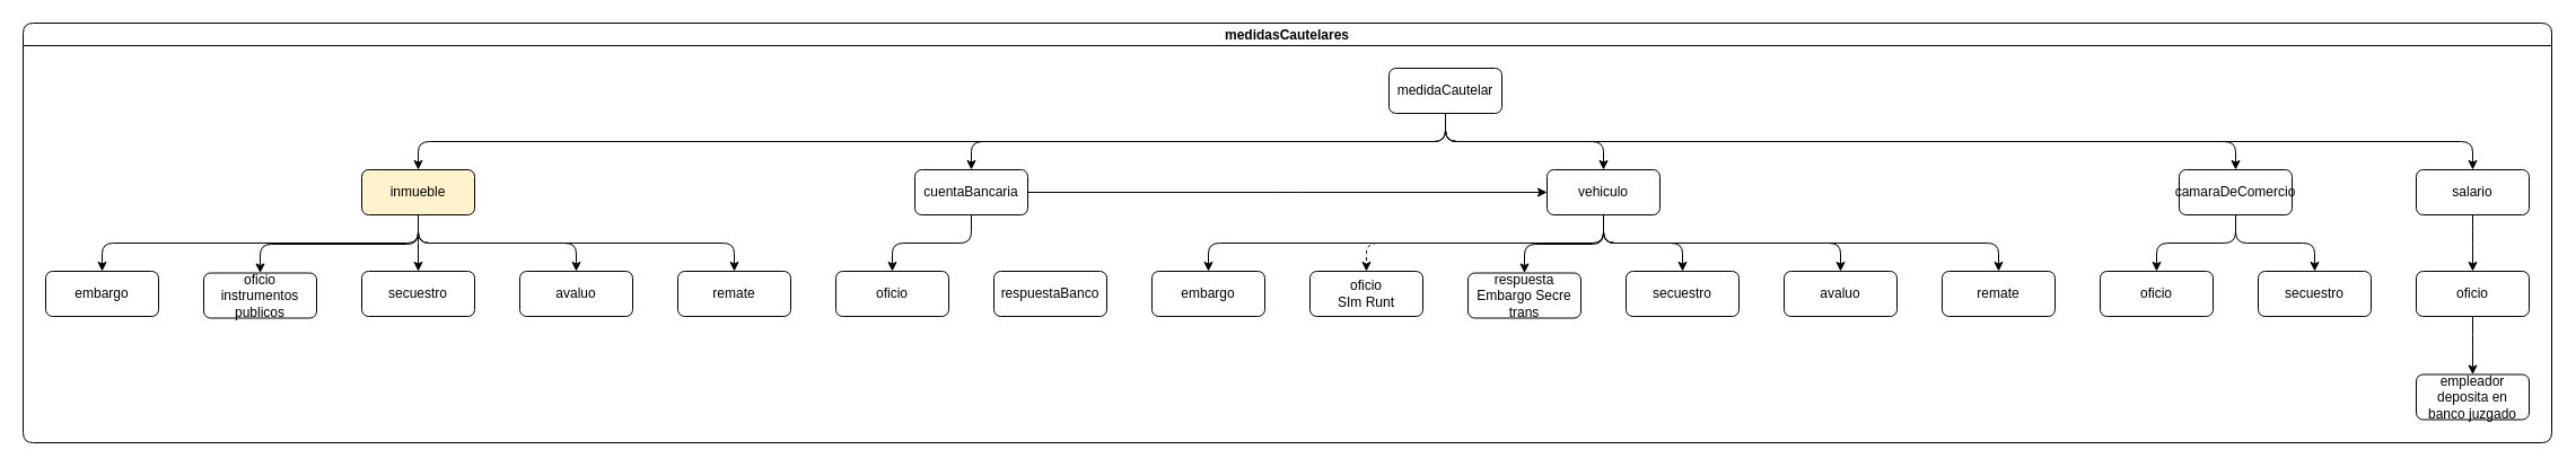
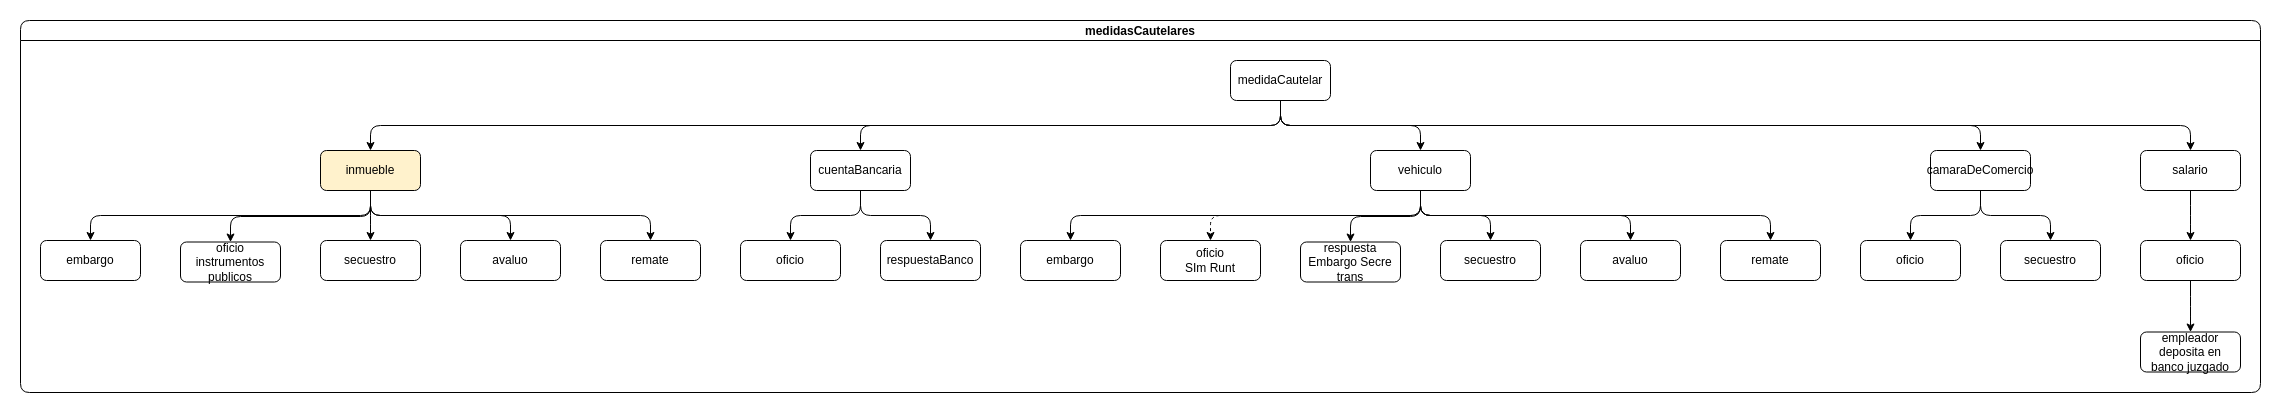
  <mxCell id="0" />
  <mxCell id="1" parent="0" />
  <mxCell id="2" value="medidasCautelares" style="swimlane;startSize=20;horizontal=1;childLayout=treeLayout;horizontalTree=0;resizable=0;containerType=tree;fontSize=12;gradientColor=none;rounded=1;" parent="1" vertex="1"><mxGeometry width="2240" height="372" as="geometry" x="20" y="20" /></mxCell>
  <mxCell id="3" value="medidaCautelar" style="whiteSpace=wrap;html=1;rounded=1;" parent="2" vertex="1"><mxGeometry x="1210" y="40" width="100" height="40" as="geometry" /></mxCell>
  <mxCell id="4" value="inmueble" style="whiteSpace=wrap;html=1;rounded=1;fillColor=#fff2cc;" parent="2" vertex="1"><mxGeometry x="300" y="130" width="100" height="40" as="geometry" /></mxCell>
  <mxCell id="5" value="" style="edgeStyle=elbowEdgeStyle;elbow=vertical;html=1;rounded=1;curved=0;sourcePerimeterSpacing=0;targetPerimeterSpacing=0;startSize=6;endSize=6;" parent="2" source="3" target="4" edge="1"><mxGeometry relative="1" as="geometry" /></mxCell>
  <mxCell id="6" value="" style="edgeStyle=elbowEdgeStyle;elbow=vertical;html=1;rounded=1;curved=0;sourcePerimeterSpacing=0;targetPerimeterSpacing=0;startSize=6;endSize=6;" parent="2" source="4" target="7" edge="1"><mxGeometry relative="1" as="geometry"><mxPoint x="-11155.95" y="90" as="sourcePoint" /></mxGeometry></mxCell>
  <mxCell id="7" value="embargo" style="whiteSpace=wrap;html=1;rounded=1;" parent="2" vertex="1"><mxGeometry x="20" y="220" width="100" height="40" as="geometry" /></mxCell>
  <mxCell id="8" value="" style="edgeStyle=elbowEdgeStyle;elbow=vertical;html=1;rounded=1;curved=0;sourcePerimeterSpacing=0;targetPerimeterSpacing=0;startSize=6;endSize=6;" parent="2" source="3" target="9" edge="1"><mxGeometry relative="1" as="geometry"><mxPoint x="-11155.95" y="90" as="sourcePoint" /></mxGeometry></mxCell>
  <mxCell id="9" value="cuentaBancaria" style="whiteSpace=wrap;html=1;rounded=1;" parent="2" vertex="1"><mxGeometry x="790" y="130" width="100" height="40" as="geometry" /></mxCell>
  <mxCell id="10" value="" style="edgeStyle=elbowEdgeStyle;elbow=vertical;html=1;rounded=1;curved=0;sourcePerimeterSpacing=0;targetPerimeterSpacing=0;startSize=6;endSize=6;" parent="2" source="4" target="11" edge="1"><mxGeometry relative="1" as="geometry"><mxPoint x="-11155.95" y="180" as="sourcePoint" /></mxGeometry></mxCell>
  <mxCell id="11" value="oficio&lt;br&gt;instrumentos&lt;br&gt;publicos" style="whiteSpace=wrap;html=1;rounded=1;" parent="2" vertex="1"><mxGeometry x="160" y="221.5" width="100" height="40" as="geometry" /></mxCell>
  <mxCell id="12" value="" style="edgeStyle=elbowEdgeStyle;elbow=vertical;html=1;rounded=1;curved=0;sourcePerimeterSpacing=0;targetPerimeterSpacing=0;startSize=6;endSize=6;" parent="2" source="4" target="13" edge="1"><mxGeometry relative="1" as="geometry"><mxPoint x="-10875.95" y="180" as="sourcePoint" /></mxGeometry></mxCell>
  <mxCell id="13" value="secuestro" style="whiteSpace=wrap;html=1;rounded=1;" parent="2" vertex="1"><mxGeometry x="300" y="220" width="100" height="40" as="geometry" /></mxCell>
  <mxCell id="14" value="" style="edgeStyle=elbowEdgeStyle;elbow=vertical;html=1;rounded=1;curved=0;sourcePerimeterSpacing=0;targetPerimeterSpacing=0;startSize=6;endSize=6;" parent="2" source="4" target="15" edge="1"><mxGeometry relative="1" as="geometry"><mxPoint x="-10061.85" y="180" as="sourcePoint" /></mxGeometry></mxCell>
  <mxCell id="15" value="avaluo" style="whiteSpace=wrap;html=1;rounded=1;" parent="2" vertex="1"><mxGeometry x="440" y="220" width="100" height="40" as="geometry" /></mxCell>
  <mxCell id="16" value="" style="edgeStyle=elbowEdgeStyle;elbow=vertical;html=1;rounded=1;curved=0;sourcePerimeterSpacing=0;targetPerimeterSpacing=0;startSize=6;endSize=6;" parent="2" source="4" target="17" edge="1"><mxGeometry relative="1" as="geometry"><mxPoint x="-9585.85" y="180" as="sourcePoint" /></mxGeometry></mxCell>
  <mxCell id="17" value="remate" style="whiteSpace=wrap;html=1;rounded=1;" parent="2" vertex="1"><mxGeometry x="580" y="220" width="100" height="40" as="geometry" /></mxCell>
  <mxCell id="18" value="" style="edgeStyle=elbowEdgeStyle;elbow=vertical;html=1;rounded=1;curved=0;sourcePerimeterSpacing=0;targetPerimeterSpacing=0;startSize=6;endSize=6;" parent="2" source="9" target="19" edge="1"><mxGeometry relative="1" as="geometry"><mxPoint x="-8689.85" y="90" as="sourcePoint" /></mxGeometry></mxCell>
  <mxCell id="19" value="oficio" style="whiteSpace=wrap;html=1;rounded=1;" parent="2" vertex="1"><mxGeometry x="720" y="220" width="100" height="40" as="geometry" /></mxCell>
- <mxCell id="20" value="" style="edgeStyle=elbowEdgeStyle;elbow=vertical;html=1;rounded=1;curved=0;sourcePerimeterSpacing=0;targetPerimeterSpacing=0;startSize=6;endSize=6;" parent="2" source="9" target="23" edge="1"><mxGeometry relative="1" as="geometry"><mxPoint x="-7429.85" y="180" as="sourcePoint" /></mxGeometry></mxCell>
+ <mxCell id="20" value="" style="edgeStyle=elbowEdgeStyle;elbow=vertical;html=1;rounded=1;curved=0;sourcePerimeterSpacing=0;targetPerimeterSpacing=0;startSize=6;endSize=6;" parent="2" source="9" target="21" edge="1"><mxGeometry relative="1" as="geometry"><mxPoint x="-7429.85" y="180" as="sourcePoint" /></mxGeometry></mxCell>
  <mxCell id="21" value="respuestaBanco" style="whiteSpace=wrap;html=1;rounded=1;" parent="2" vertex="1"><mxGeometry x="860" y="220" width="100" height="40" as="geometry" /></mxCell>
  <mxCell id="22" value="" style="edgeStyle=elbowEdgeStyle;elbow=vertical;html=1;rounded=1;curved=0;sourcePerimeterSpacing=0;targetPerimeterSpacing=0;startSize=6;endSize=6;" parent="2" source="3" target="23" edge="1"><mxGeometry relative="1" as="geometry"><mxPoint x="-7114.85" y="90" as="sourcePoint" /></mxGeometry></mxCell>
  <mxCell id="23" value="vehiculo" style="whiteSpace=wrap;html=1;rounded=1;" parent="2" vertex="1"><mxGeometry x="1350" y="130" width="100" height="40" as="geometry" /></mxCell>
  <mxCell id="24" value="" style="edgeStyle=elbowEdgeStyle;elbow=vertical;html=1;rounded=1;curved=0;sourcePerimeterSpacing=0;targetPerimeterSpacing=0;startSize=6;endSize=6;" parent="2" source="23" target="25" edge="1"><mxGeometry relative="1" as="geometry"><mxPoint x="-6491.85" y="90" as="sourcePoint" /></mxGeometry></mxCell>
  <mxCell id="25" value="embargo" style="whiteSpace=wrap;html=1;rounded=1;" parent="2" vertex="1"><mxGeometry x="1000" y="220" width="100" height="40" as="geometry" /></mxCell>
  <mxCell id="26" value="" style="edgeStyle=elbowEdgeStyle;elbow=vertical;html=1;rounded=1;curved=0;sourcePerimeterSpacing=0;targetPerimeterSpacing=0;startSize=6;endSize=6;dashed=1;" parent="2" source="23" target="27" edge="1"><mxGeometry relative="1" as="geometry"><mxPoint x="-6141.85" y="180" as="sourcePoint" /></mxGeometry></mxCell>
  <mxCell id="27" value="oficio&lt;br&gt;SIm Runt" style="whiteSpace=wrap;html=1;rounded=1;" parent="2" vertex="1"><mxGeometry x="1140" y="220" width="100" height="40" as="geometry" /></mxCell>
  <mxCell id="28" value="" style="edgeStyle=elbowEdgeStyle;elbow=vertical;html=1;rounded=1;curved=0;sourcePerimeterSpacing=0;targetPerimeterSpacing=0;startSize=6;endSize=6;" parent="2" source="23" target="29" edge="1"><mxGeometry relative="1" as="geometry"><mxPoint x="-5441.85" y="180" as="sourcePoint" /></mxGeometry></mxCell>
  <mxCell id="29" value="respuesta Embargo Secre trans" style="whiteSpace=wrap;html=1;rounded=1;" parent="2" vertex="1"><mxGeometry x="1280" y="221.5" width="100" height="40" as="geometry" /></mxCell>
  <mxCell id="30" value="" style="edgeStyle=elbowEdgeStyle;elbow=vertical;html=1;rounded=1;curved=0;sourcePerimeterSpacing=0;targetPerimeterSpacing=0;startSize=6;endSize=6;" parent="2" source="23" target="31" edge="1"><mxGeometry relative="1" as="geometry"><mxPoint x="-4706.85" y="180" as="sourcePoint" /></mxGeometry></mxCell>
  <mxCell id="31" value="secuestro" style="whiteSpace=wrap;html=1;rounded=1;" parent="2" vertex="1"><mxGeometry x="1420" y="220" width="100" height="40" as="geometry" /></mxCell>
  <mxCell id="32" value="" style="edgeStyle=elbowEdgeStyle;elbow=vertical;html=1;rounded=1;curved=0;sourcePerimeterSpacing=0;targetPerimeterSpacing=0;startSize=6;endSize=6;" parent="2" source="23" target="33" edge="1"><mxGeometry relative="1" as="geometry"><mxPoint x="-3936.85" y="180" as="sourcePoint" /></mxGeometry></mxCell>
  <mxCell id="33" value="avaluo" style="whiteSpace=wrap;html=1;rounded=1;" parent="2" vertex="1"><mxGeometry x="1560" y="220" width="100" height="40" as="geometry" /></mxCell>
  <mxCell id="34" value="" style="edgeStyle=elbowEdgeStyle;elbow=vertical;html=1;rounded=1;curved=0;sourcePerimeterSpacing=0;targetPerimeterSpacing=0;startSize=6;endSize=6;" parent="2" source="23" target="35" edge="1"><mxGeometry relative="1" as="geometry"><mxPoint x="-3131.85" y="180" as="sourcePoint" /></mxGeometry></mxCell>
  <mxCell id="35" value="remate" style="whiteSpace=wrap;html=1;rounded=1;" parent="2" vertex="1"><mxGeometry x="1700" y="220" width="100" height="40" as="geometry" /></mxCell>
  <mxCell id="36" value="" style="edgeStyle=elbowEdgeStyle;elbow=vertical;html=1;rounded=1;curved=0;sourcePerimeterSpacing=0;targetPerimeterSpacing=0;startSize=6;endSize=6;" parent="2" source="3" target="37" edge="1"><mxGeometry relative="1" as="geometry"><mxPoint x="-2816.85" y="90" as="sourcePoint" /></mxGeometry></mxCell>
  <mxCell id="37" value="camaraDeComercio" style="whiteSpace=wrap;html=1;rounded=1;" parent="2" vertex="1"><mxGeometry x="1910" y="130" width="100" height="40" as="geometry" /></mxCell>
  <mxCell id="38" value="" style="edgeStyle=elbowEdgeStyle;elbow=vertical;html=1;rounded=1;curved=0;sourcePerimeterSpacing=0;targetPerimeterSpacing=0;startSize=6;endSize=6;" parent="2" source="37" target="39" edge="1"><mxGeometry relative="1" as="geometry"><mxPoint x="-1801.85" y="90" as="sourcePoint" /></mxGeometry></mxCell>
  <mxCell id="39" value="oficio" style="whiteSpace=wrap;html=1;rounded=1;" parent="2" vertex="1"><mxGeometry x="1840" y="220" width="100" height="40" as="geometry" /></mxCell>
  <mxCell id="40" value="" style="edgeStyle=elbowEdgeStyle;elbow=vertical;html=1;rounded=1;curved=0;sourcePerimeterSpacing=0;targetPerimeterSpacing=0;startSize=6;endSize=6;" parent="2" source="37" target="41" edge="1"><mxGeometry relative="1" as="geometry"><mxPoint x="19.9" y="180" as="sourcePoint" /></mxGeometry></mxCell>
  <mxCell id="41" value="secuestro" style="whiteSpace=wrap;html=1;rounded=1;" parent="2" vertex="1"><mxGeometry x="1980" y="220" width="100" height="40" as="geometry" /></mxCell>
  <mxCell id="42" value="" style="edgeStyle=elbowEdgeStyle;elbow=vertical;html=1;rounded=1;curved=0;sourcePerimeterSpacing=0;targetPerimeterSpacing=0;startSize=6;endSize=6;" parent="2" source="3" target="43" edge="1"><mxGeometry relative="1" as="geometry"><mxPoint x="336.65" y="90" as="sourcePoint" /></mxGeometry></mxCell>
  <mxCell id="43" value="salario" style="whiteSpace=wrap;html=1;rounded=1;" parent="2" vertex="1"><mxGeometry x="2120" y="130" width="100" height="40" as="geometry" /></mxCell>
  <mxCell id="44" value="" style="edgeStyle=elbowEdgeStyle;elbow=vertical;html=1;rounded=1;curved=0;sourcePerimeterSpacing=0;targetPerimeterSpacing=0;startSize=6;endSize=6;" parent="2" source="43" target="45" edge="1"><mxGeometry relative="1" as="geometry"><mxPoint x="1520.0" y="90" as="sourcePoint" /></mxGeometry></mxCell>
  <mxCell id="45" value="oficio" style="whiteSpace=wrap;html=1;rounded=1;" parent="2" vertex="1"><mxGeometry x="2120" y="220" width="100" height="40" as="geometry" /></mxCell>
  <mxCell id="46" value="" style="edgeStyle=elbowEdgeStyle;elbow=vertical;html=1;rounded=1;curved=0;sourcePerimeterSpacing=0;targetPerimeterSpacing=0;startSize=6;endSize=6;" parent="2" source="45" target="47" edge="1"><mxGeometry relative="1" as="geometry"><mxPoint x="2430" y="180" as="sourcePoint" /></mxGeometry></mxCell>
  <mxCell id="47" value="empleador deposita en banco juzgado" style="whiteSpace=wrap;html=1;rounded=1;" parent="2" vertex="1"><mxGeometry x="2120" y="311.5" width="100" height="40" as="geometry" /></mxCell>
